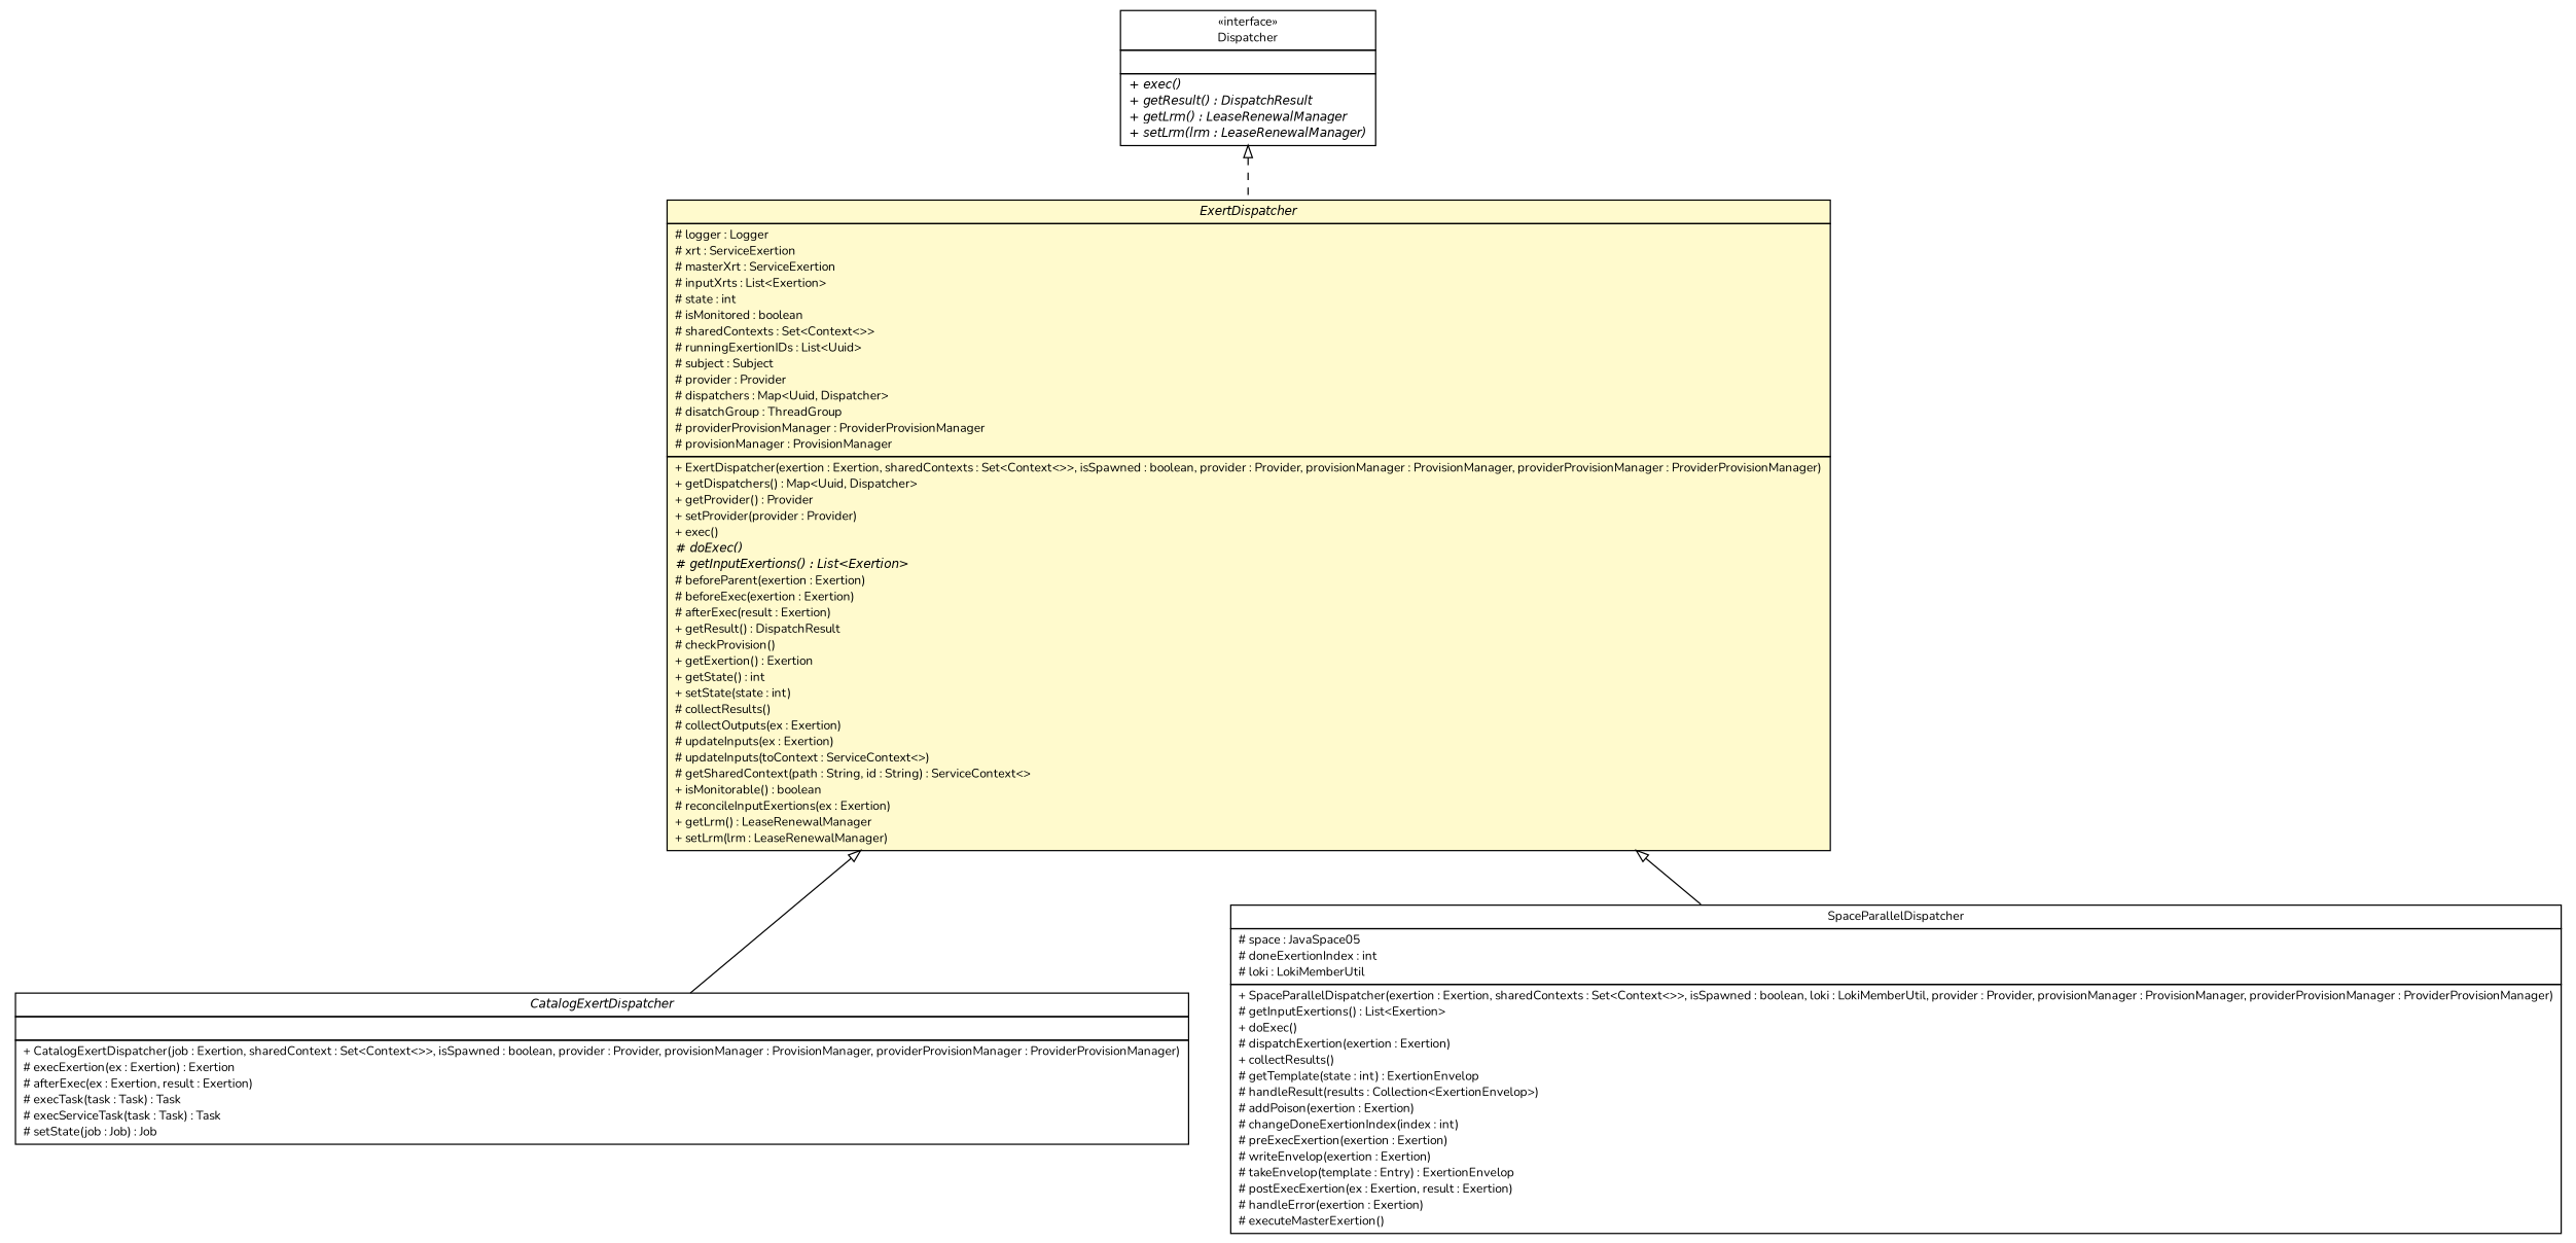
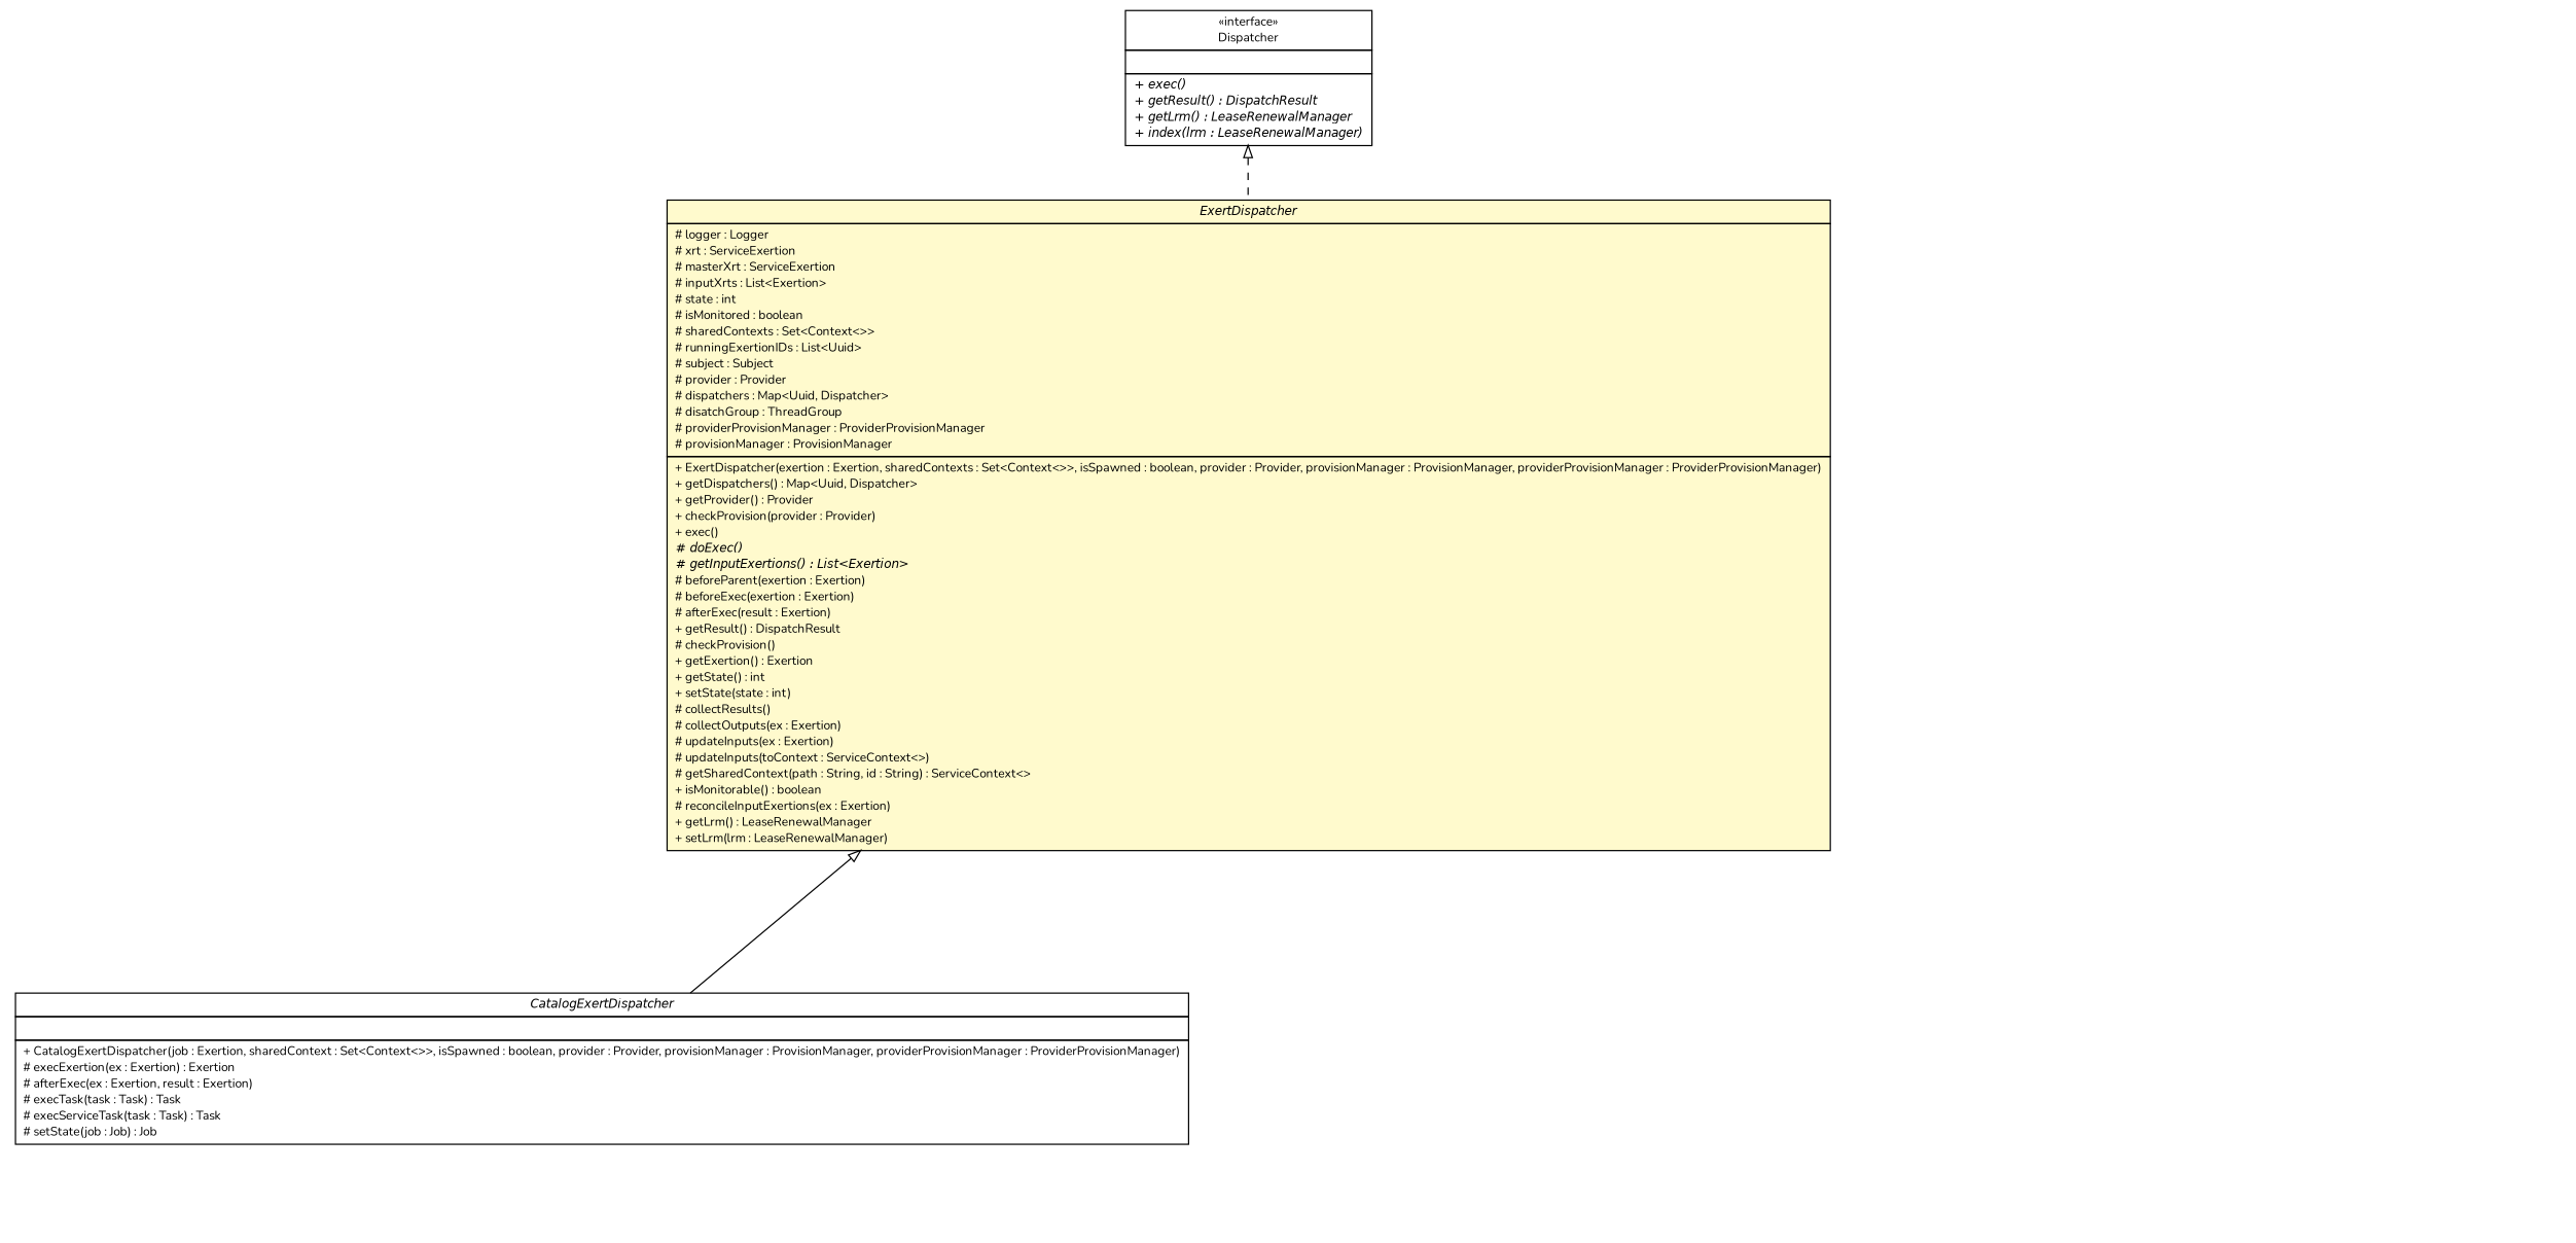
  digraph {
    fontname=Nunito
    nodesep=0.25
    ranksep=0.5
    node [fontcolor=black fontname=Nunito fontsize=10.0 shape=plaintext]
    edge [arrowtail=empty dir=back fontname=Nunito fontsize=10 headport=p labelfontname=Helvetica labelfontsize=10 tailport=p]
-   n1 [label=<<table title="sorcer.core.Dispatcher" border="0" cellborder="1" cellspacing="0" cellpadding="2" port="p" href="../Dispatcher.html"> 		<tr><td><table border="0" cellspacing="0" cellpadding="1"> <tr><td align="center" balign="center"> &#171;interface&#187; </td></tr> <tr><td align="center" balign="center"> Dispatcher </td></tr> 		</table></td></tr> 		<tr><td><table border="0" cellspacing="0" cellpadding="1"> <tr><td align="left" balign="left">  </td></tr> 		</table></td></tr> 		<tr><td><table border="0" cellspacing="0" cellpadding="1"> <tr><td align="left" balign="left"><font face="Helvetica-Oblique" point-size="10.0"> + exec() </font></td></tr> <tr><td align="left" balign="left"><font face="Helvetica-Oblique" point-size="10.0"> + getResult() : DispatchResult </font></td></tr> <tr><td align="left" balign="left"><font face="Helvetica-Oblique" point-size="10.0"> + getLrm() : LeaseRenewalManager </font></td></tr> <tr><td align="left" balign="left"><font face="Helvetica-Oblique" point-size="10.0"> + setLrm(lrm : LeaseRenewalManager) </font></td></tr> 		</table></td></tr> 		</table>>]
-   n2 [label=<<table title="sorcer.core.dispatch.ExertDispatcher" border="0" cellborder="1" cellspacing="0" cellpadding="2" port="p" bgcolor="lemonChiffon" href="./ExertDispatcher.html"> 		<tr><td><table border="0" cellspacing="0" cellpadding="1"> <tr><td align="center" balign="center"><font face="Helvetica-Oblique"> ExertDispatcher </font></td></tr> 		</table></td></tr> 		<tr><td><table border="0" cellspacing="0" cellpadding="1"> <tr><td align="left" balign="left"> # logger : Logger </td></tr> <tr><td align="left" balign="left"> # xrt : ServiceExertion </td></tr> <tr><td align="left" balign="left"> # masterXrt : ServiceExertion </td></tr> <tr><td align="left" balign="left"> # inputXrts : List&lt;Exertion&gt; </td></tr> <tr><td align="left" balign="left"> # state : int </td></tr> <tr><td align="left" balign="left"> # isMonitored : boolean </td></tr> <tr><td align="left" balign="left"> # sharedContexts : Set&lt;Context&lt;&gt;&gt; </td></tr> <tr><td align="left" balign="left"> # runningExertionIDs : List&lt;Uuid&gt; </td></tr> <tr><td align="left" balign="left"> # subject : Subject </td></tr> <tr><td align="left" balign="left"> # provider : Provider </td></tr> <tr><td align="left" balign="left"> # dispatchers : Map&lt;Uuid, Dispatcher&gt; </td></tr> <tr><td align="left" balign="left"> # disatchGroup : ThreadGroup </td></tr> <tr><td align="left" balign="left"> # providerProvisionManager : ProviderProvisionManager </td></tr> <tr><td align="left" balign="left"> # provisionManager : ProvisionManager </td></tr> 		</table></td></tr> 		<tr><td><table border="0" cellspacing="0" cellpadding="1"> <tr><td align="left" balign="left"> + ExertDispatcher(exertion : Exertion, sharedContexts : Set&lt;Context&lt;&gt;&gt;, isSpawned : boolean, provider : Provider, provisionManager : ProvisionManager, providerProvisionManager : ProviderProvisionManager) </td></tr> <tr><td align="left" balign="left"> + getDispatchers() : Map&lt;Uuid, Dispatcher&gt; </td></tr> <tr><td align="left" balign="left"> + getProvider() : Provider </td></tr> <tr><td align="left" balign="left"> + setProvider(provider : Provider) </td></tr> <tr><td align="left" balign="left"> + exec() </td></tr> <tr><td align="left" balign="left"><font face="Helvetica-Oblique" point-size="10.0"> # doExec() </font></td></tr> <tr><td align="left" balign="left"><font face="Helvetica-Oblique" point-size="10.0"> # getInputExertions() : List&lt;Exertion&gt; </font></td></tr> <tr><td align="left" balign="left"> # beforeParent(exertion : Exertion) </td></tr> <tr><td align="left" balign="left"> # beforeExec(exertion : Exertion) </td></tr> <tr><td align="left" balign="left"> # afterExec(result : Exertion) </td></tr> <tr><td align="left" balign="left"> + getResult() : DispatchResult </td></tr> <tr><td align="left" balign="left"> # checkProvision() </td></tr> <tr><td align="left" balign="left"> + getExertion() : Exertion </td></tr> <tr><td align="left" balign="left"> + getState() : int </td></tr> <tr><td align="left" balign="left"> + setState(state : int) </td></tr> <tr><td align="left" balign="left"> # collectResults() </td></tr> <tr><td align="left" balign="left"> # collectOutputs(ex : Exertion) </td></tr> <tr><td align="left" balign="left"> # updateInputs(ex : Exertion) </td></tr> <tr><td align="left" balign="left"> # updateInputs(toContext : ServiceContext&lt;&gt;) </td></tr> <tr><td align="left" balign="left"> # getSharedContext(path : String, id : String) : ServiceContext&lt;&gt; </td></tr> <tr><td align="left" balign="left"> + isMonitorable() : boolean </td></tr> <tr><td align="left" balign="left"> # reconcileInputExertions(ex : Exertion) </td></tr> <tr><td align="left" balign="left"> + getLrm() : LeaseRenewalManager </td></tr> <tr><td align="left" balign="left"> + setLrm(lrm : LeaseRenewalManager) </td></tr> 		</table></td></tr> 		</table>>]
+   n1 [label=<<table title="sorcer.core.Dispatcher" border="0" cellborder="1" cellspacing="0" cellpadding="2" port="p" href="../Dispatcher.html"> 		<tr><td><table border="0" cellspacing="0" cellpadding="1"> <tr><td align="center" balign="center"> &#171;interface&#187; </td></tr> <tr><td align="center" balign="center"> Dispatcher </td></tr> 		</table></td></tr> 		<tr><td><table border="0" cellspacing="0" cellpadding="1"> <tr><td align="left" balign="left">  </td></tr> 		</table></td></tr> 		<tr><td><table border="0" cellspacing="0" cellpadding="1"> <tr><td align="left" balign="left"><font face="Helvetica-Oblique" point-size="10.0"> + exec() </font></td></tr> <tr><td align="left" balign="left"><font face="Helvetica-Oblique" point-size="10.0"> + getResult() : DispatchResult </font></td></tr> <tr><td align="left" balign="left"><font face="Helvetica-Oblique" point-size="10.0"> + getLrm() : LeaseRenewalManager </font></td></tr> <tr><td align="left" balign="left"><font face="Helvetica-Oblique" point-size="10.0"> + index(lrm : LeaseRenewalManager) </font></td></tr> 		</table></td></tr> 		</table>>]
+   n2 [label=<<table title="sorcer.core.dispatch.ExertDispatcher" border="0" cellborder="1" cellspacing="0" cellpadding="2" port="p" bgcolor="lemonChiffon" href="./ExertDispatcher.html"> 		<tr><td><table border="0" cellspacing="0" cellpadding="1"> <tr><td align="center" balign="center"><font face="Helvetica-Oblique"> ExertDispatcher </font></td></tr> 		</table></td></tr> 		<tr><td><table border="0" cellspacing="0" cellpadding="1"> <tr><td align="left" balign="left"> # logger : Logger </td></tr> <tr><td align="left" balign="left"> # xrt : ServiceExertion </td></tr> <tr><td align="left" balign="left"> # masterXrt : ServiceExertion </td></tr> <tr><td align="left" balign="left"> # inputXrts : List&lt;Exertion&gt; </td></tr> <tr><td align="left" balign="left"> # state : int </td></tr> <tr><td align="left" balign="left"> # isMonitored : boolean </td></tr> <tr><td align="left" balign="left"> # sharedContexts : Set&lt;Context&lt;&gt;&gt; </td></tr> <tr><td align="left" balign="left"> # runningExertionIDs : List&lt;Uuid&gt; </td></tr> <tr><td align="left" balign="left"> # subject : Subject </td></tr> <tr><td align="left" balign="left"> # provider : Provider </td></tr> <tr><td align="left" balign="left"> # dispatchers : Map&lt;Uuid, Dispatcher&gt; </td></tr> <tr><td align="left" balign="left"> # disatchGroup : ThreadGroup </td></tr> <tr><td align="left" balign="left"> # providerProvisionManager : ProviderProvisionManager </td></tr> <tr><td align="left" balign="left"> # provisionManager : ProvisionManager </td></tr> 		</table></td></tr> 		<tr><td><table border="0" cellspacing="0" cellpadding="1"> <tr><td align="left" balign="left"> + ExertDispatcher(exertion : Exertion, sharedContexts : Set&lt;Context&lt;&gt;&gt;, isSpawned : boolean, provider : Provider, provisionManager : ProvisionManager, providerProvisionManager : ProviderProvisionManager) </td></tr> <tr><td align="left" balign="left"> + getDispatchers() : Map&lt;Uuid, Dispatcher&gt; </td></tr> <tr><td align="left" balign="left"> + getProvider() : Provider </td></tr> <tr><td align="left" balign="left"> + checkProvision(provider : Provider) </td></tr> <tr><td align="left" balign="left"> + exec() </td></tr> <tr><td align="left" balign="left"><font face="Helvetica-Oblique" point-size="10.0"> # doExec() </font></td></tr> <tr><td align="left" balign="left"><font face="Helvetica-Oblique" point-size="10.0"> # getInputExertions() : List&lt;Exertion&gt; </font></td></tr> <tr><td align="left" balign="left"> # beforeParent(exertion : Exertion) </td></tr> <tr><td align="left" balign="left"> # beforeExec(exertion : Exertion) </td></tr> <tr><td align="left" balign="left"> # afterExec(result : Exertion) </td></tr> <tr><td align="left" balign="left"> + getResult() : DispatchResult </td></tr> <tr><td align="left" balign="left"> # checkProvision() </td></tr> <tr><td align="left" balign="left"> + getExertion() : Exertion </td></tr> <tr><td align="left" balign="left"> + getState() : int </td></tr> <tr><td align="left" balign="left"> + setState(state : int) </td></tr> <tr><td align="left" balign="left"> # collectResults() </td></tr> <tr><td align="left" balign="left"> # collectOutputs(ex : Exertion) </td></tr> <tr><td align="left" balign="left"> # updateInputs(ex : Exertion) </td></tr> <tr><td align="left" balign="left"> # updateInputs(toContext : ServiceContext&lt;&gt;) </td></tr> <tr><td align="left" balign="left"> # getSharedContext(path : String, id : String) : ServiceContext&lt;&gt; </td></tr> <tr><td align="left" balign="left"> + isMonitorable() : boolean </td></tr> <tr><td align="left" balign="left"> # reconcileInputExertions(ex : Exertion) </td></tr> <tr><td align="left" balign="left"> + getLrm() : LeaseRenewalManager </td></tr> <tr><td align="left" balign="left"> + setLrm(lrm : LeaseRenewalManager) </td></tr> 		</table></td></tr> 		</table>>]
    n3 [label=<<table title="sorcer.core.dispatch.CatalogExertDispatcher" border="0" cellborder="1" cellspacing="0" cellpadding="2" port="p" href="./CatalogExertDispatcher.html"> 		<tr><td><table border="0" cellspacing="0" cellpadding="1"> <tr><td align="center" balign="center"><font face="Helvetica-Oblique"> CatalogExertDispatcher </font></td></tr> 		</table></td></tr> 		<tr><td><table border="0" cellspacing="0" cellpadding="1"> <tr><td align="left" balign="left">  </td></tr> 		</table></td></tr> 		<tr><td><table border="0" cellspacing="0" cellpadding="1"> <tr><td align="left" balign="left"> + CatalogExertDispatcher(job : Exertion, sharedContext : Set&lt;Context&lt;&gt;&gt;, isSpawned : boolean, provider : Provider, provisionManager : ProvisionManager, providerProvisionManager : ProviderProvisionManager) </td></tr> <tr><td align="left" balign="left"> # execExertion(ex : Exertion) : Exertion </td></tr> <tr><td align="left" balign="left"> # afterExec(ex : Exertion, result : Exertion) </td></tr> <tr><td align="left" balign="left"> # execTask(task : Task) : Task </td></tr> <tr><td align="left" balign="left"> # execServiceTask(task : Task) : Task </td></tr> <tr><td align="left" balign="left"> # setState(job : Job) : Job </td></tr> 		</table></td></tr> 		</table>>]
-   n4 [label=<<table title="sorcer.core.dispatch.SpaceParallelDispatcher" border="0" cellborder="1" cellspacing="0" cellpadding="2" port="p" href="./SpaceParallelDispatcher.html"> 		<tr><td><table border="0" cellspacing="0" cellpadding="1"> <tr><td align="center" balign="center"> SpaceParallelDispatcher </td></tr> 		</table></td></tr> 		<tr><td><table border="0" cellspacing="0" cellpadding="1"> <tr><td align="left" balign="left"> # space : JavaSpace05 </td></tr> <tr><td align="left" balign="left"> # doneExertionIndex : int </td></tr> <tr><td align="left" balign="left"> # loki : LokiMemberUtil </td></tr> 		</table></td></tr> 		<tr><td><table border="0" cellspacing="0" cellpadding="1"> <tr><td align="left" balign="left"> + SpaceParallelDispatcher(exertion : Exertion, sharedContexts : Set&lt;Context&lt;&gt;&gt;, isSpawned : boolean, loki : LokiMemberUtil, provider : Provider, provisionManager : ProvisionManager, providerProvisionManager : ProviderProvisionManager) </td></tr> <tr><td align="left" balign="left"> # getInputExertions() : List&lt;Exertion&gt; </td></tr> <tr><td align="left" balign="left"> + doExec() </td></tr> <tr><td align="left" balign="left"> # dispatchExertion(exertion : Exertion) </td></tr> <tr><td align="left" balign="left"> + collectResults() </td></tr> <tr><td align="left" balign="left"> # getTemplate(state : int) : ExertionEnvelop </td></tr> <tr><td align="left" balign="left"> # handleResult(results : Collection&lt;ExertionEnvelop&gt;) </td></tr> <tr><td align="left" balign="left"> # addPoison(exertion : Exertion) </td></tr> <tr><td align="left" balign="left"> # changeDoneExertionIndex(index : int) </td></tr> <tr><td align="left" balign="left"> # preExecExertion(exertion : Exertion) </td></tr> <tr><td align="left" balign="left"> # writeEnvelop(exertion : Exertion) </td></tr> <tr><td align="left" balign="left"> # takeEnvelop(template : Entry) : ExertionEnvelop </td></tr> <tr><td align="left" balign="left"> # postExecExertion(ex : Exertion, result : Exertion) </td></tr> <tr><td align="left" balign="left"> # handleError(exertion : Exertion) </td></tr> <tr><td align="left" balign="left"> # executeMasterExertion() </td></tr> 		</table></td></tr> 		</table>>]
    n1 -> n2 [style=dashed]
    n2 -> n3
-   n2 -> n4
  }
